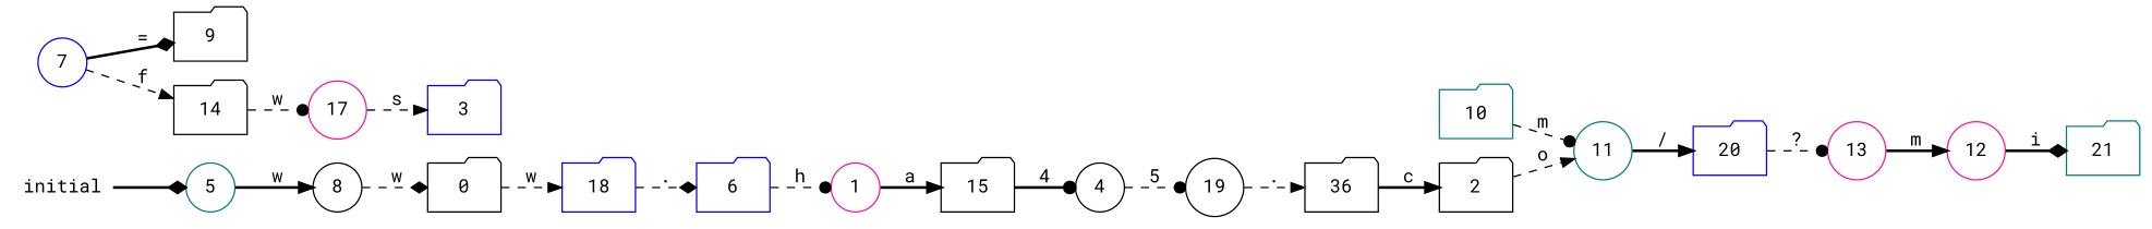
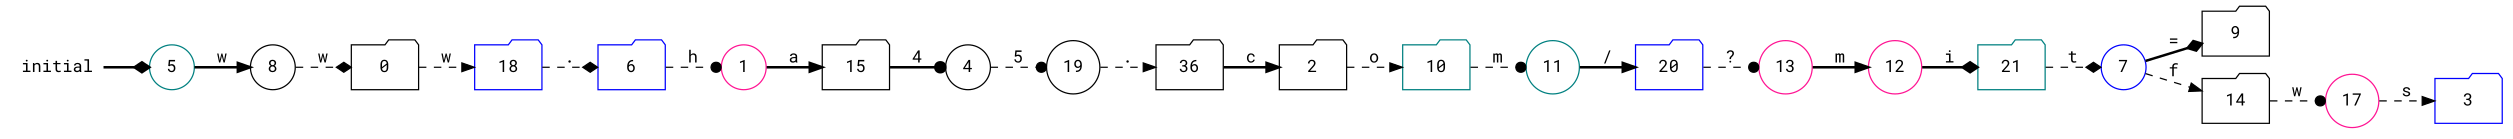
  digraph {
    fontname="Roboto Mono"
    rankdir=LR
    node [color=black fontname="Roboto Mono" shape=folder]
    edge [arrowhead=normal fontname="Roboto Mono" style=dashed]
    18 [color=blue]
    0
    6 [color=blue]
    1 [color=deeppink shape=circle]
    15
    4 [shape=circle]
    19 [shape=circle]
    10 [color=teal]
    2
    11 [color=teal shape=circle]
    20 [color=blue]
    3 [color=blue]
    n13 [label=36]
    5 [color=teal shape=circle]
    8 [shape=circle]
    initial [color=blue shape=plaintext]
    7 [color=blue shape=circle]
    9
    14
    17 [color=deeppink shape=circle]
    13 [color=deeppink shape=circle]
    12 [color=deeppink shape=circle]
    21 [color=teal]
    18 -> 6 [arrowhead=diamond label="."]
    0 -> 18 [label=w]
    6 -> 1 [arrowhead=dot label=h]
    1 -> 15 [label=a style=bold]
    15 -> 4 [arrowhead=dot label=4 style=bold]
    4 -> 19 [arrowhead=dot label=5]
    19 -> n13 [label="."]
    10 -> 11 [arrowhead=dot label=m]
-   2 -> 11 [label=o]
+   2 -> 10 [label=o]
    11 -> 20 [label="/" style=bold]
    20 -> 13 [arrowhead=dot label="?"]
    n13 -> 2 [label=c style=bold]
    5 -> 8 [label=w style=bold]
    8 -> 0 [arrowhead=diamond label=w]
    initial -> 5 [arrowhead=diamond style=bold]
    7 -> 9 [arrowhead=diamond label="=" style=bold]
    7 -> 14 [label=f]
    14 -> 17 [arrowhead=dot label=w]
    17 -> 3 [label=s]
    13 -> 12 [label=m style=bold]
    12 -> 21 [arrowhead=diamond label=i style=bold]
+   21 -> 7 [arrowhead=diamond label=t]
  }
